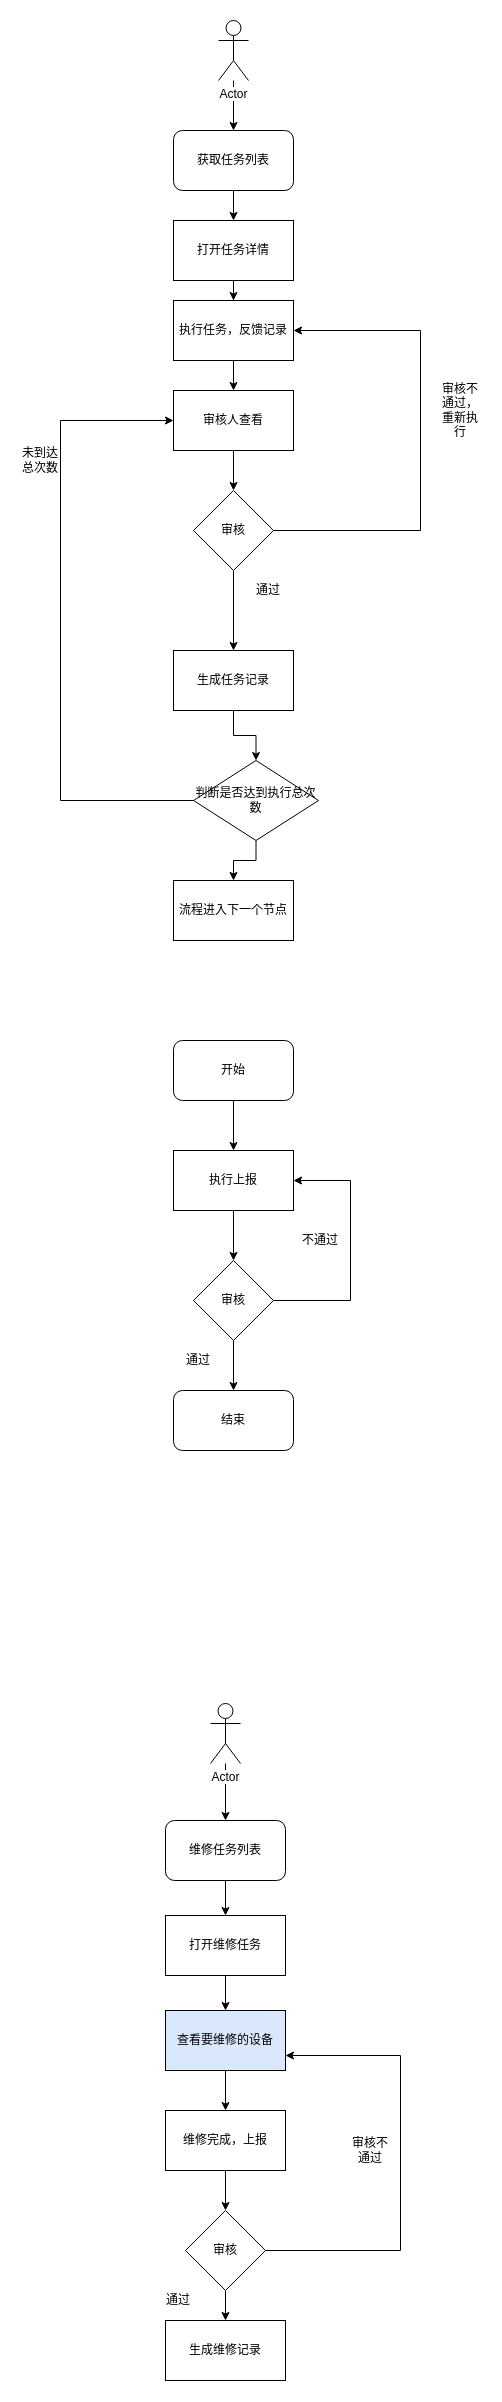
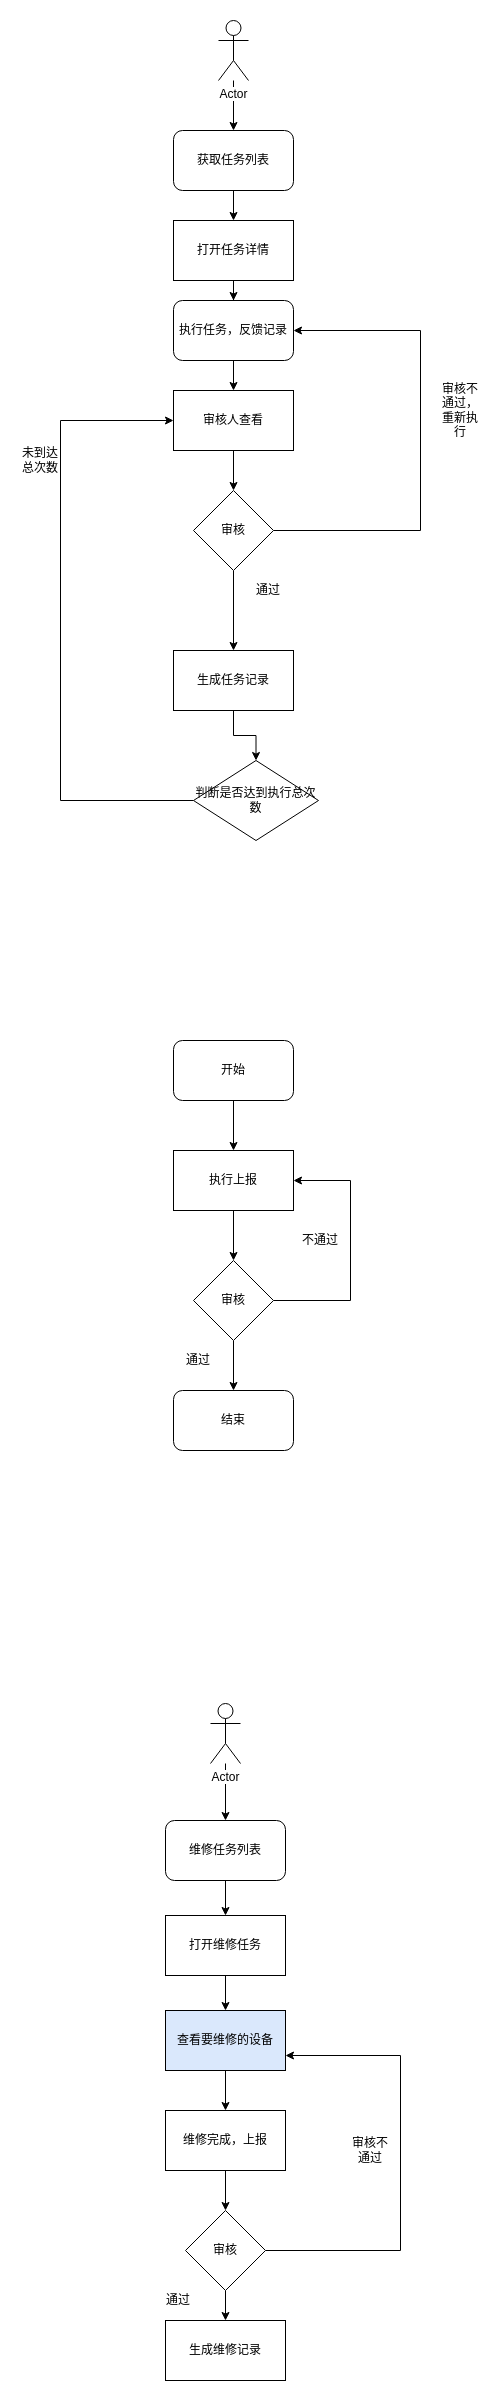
  <mxCell id="0" />
  <mxCell id="1" parent="0" />
  <mxCell id="2" style="edgeStyle=orthogonalEdgeStyle;rounded=0;orthogonalLoop=1;jettySize=auto;html=1;" edge="1" parent="1" source="3" target="7"><mxGeometry relative="1" as="geometry" /></mxCell>
  <mxCell id="3" value="获取任务列表" style="rounded=1;whiteSpace=wrap;html=1;" vertex="1" parent="1"><mxGeometry x="173" y="130" width="120" height="60" as="geometry" /></mxCell>
  <mxCell id="4" style="edgeStyle=orthogonalEdgeStyle;rounded=0;orthogonalLoop=1;jettySize=auto;html=1;entryX=0.5;entryY=0;entryDx=0;entryDy=0;" edge="1" parent="1" source="5" target="3"><mxGeometry relative="1" as="geometry" /></mxCell>
  <mxCell id="5" value="Actor" style="shape=umlActor;verticalLabelPosition=bottom;labelBackgroundColor=#ffffff;verticalAlign=top;html=1;outlineConnect=0;" vertex="1" parent="1"><mxGeometry x="218" y="20" width="30" height="60" as="geometry" /></mxCell>
  <mxCell id="6" style="edgeStyle=orthogonalEdgeStyle;rounded=0;orthogonalLoop=1;jettySize=auto;html=1;entryX=0.5;entryY=0;entryDx=0;entryDy=0;" edge="1" parent="1" source="7" target="9"><mxGeometry relative="1" as="geometry" /></mxCell>
  <mxCell id="7" value="打开任务详情" style="rounded=0;whiteSpace=wrap;html=1;" vertex="1" parent="1"><mxGeometry x="173" y="220" width="120" height="60" as="geometry" /></mxCell>
  <mxCell id="8" style="edgeStyle=orthogonalEdgeStyle;rounded=0;orthogonalLoop=1;jettySize=auto;html=1;" edge="1" parent="1" source="9" target="11"><mxGeometry relative="1" as="geometry" /></mxCell>
- <mxCell id="9" value="执行任务，反馈记录" style="rounded=0;whiteSpace=wrap;html=1;" vertex="1" parent="1"><mxGeometry x="173" y="300" width="120" height="60" as="geometry" /></mxCell>
+ <mxCell id="9" value="执行任务，反馈记录" style="whiteSpace=wrap;html=1;rounded=1;" vertex="1" parent="1"><mxGeometry x="173" y="300" width="120" height="60" as="geometry" /></mxCell>
  <mxCell id="10" style="edgeStyle=orthogonalEdgeStyle;rounded=0;orthogonalLoop=1;jettySize=auto;html=1;entryX=0.5;entryY=0;entryDx=0;entryDy=0;" edge="1" parent="1" source="11" target="14"><mxGeometry relative="1" as="geometry" /></mxCell>
  <mxCell id="11" value="审核人查看" style="rounded=0;whiteSpace=wrap;html=1;" vertex="1" parent="1"><mxGeometry x="173" y="390" width="120" height="60" as="geometry" /></mxCell>
  <mxCell id="12" style="edgeStyle=orthogonalEdgeStyle;rounded=0;orthogonalLoop=1;jettySize=auto;html=1;entryX=1;entryY=0.5;entryDx=0;entryDy=0;" edge="1" parent="1" source="14" target="9"><mxGeometry relative="1" as="geometry"><Array as="points"><mxPoint x="420" y="530" /><mxPoint x="420" y="330" /></Array></mxGeometry></mxCell>
  <mxCell id="13" style="edgeStyle=orthogonalEdgeStyle;rounded=0;orthogonalLoop=1;jettySize=auto;html=1;" edge="1" parent="1" source="14" target="22"><mxGeometry relative="1" as="geometry" /></mxCell>
  <mxCell id="14" value="审核" style="rhombus;whiteSpace=wrap;html=1;" vertex="1" parent="1"><mxGeometry x="193" y="490" width="80" height="80" as="geometry" /></mxCell>
  <mxCell id="15" value="审核不通过，重新执行" style="text;html=1;strokeColor=none;fillColor=none;align=center;verticalAlign=middle;whiteSpace=wrap;rounded=0;" vertex="1" parent="1"><mxGeometry x="440" y="400" width="40" height="20" as="geometry" /></mxCell>
  <mxCell id="16" style="edgeStyle=orthogonalEdgeStyle;rounded=0;orthogonalLoop=1;jettySize=auto;html=1;entryX=0;entryY=0.5;entryDx=0;entryDy=0;" edge="1" parent="1" source="18" target="11"><mxGeometry relative="1" as="geometry"><Array as="points"><mxPoint x="60" y="800" /><mxPoint x="60" y="420" /></Array></mxGeometry></mxCell>
- <mxCell id="17" style="edgeStyle=orthogonalEdgeStyle;rounded=0;orthogonalLoop=1;jettySize=auto;html=1;" edge="1" parent="1" source="18" target="23"><mxGeometry relative="1" as="geometry" /></mxCell>
  <mxCell id="18" value="判断是否达到执行总次数" style="rhombus;whiteSpace=wrap;html=1;" vertex="1" parent="1"><mxGeometry x="193" y="760" width="125" height="80" as="geometry" /></mxCell>
  <mxCell id="19" value="未到达总次数" style="text;html=1;strokeColor=none;fillColor=none;align=center;verticalAlign=middle;whiteSpace=wrap;rounded=0;" vertex="1" parent="1"><mxGeometry x="20" y="450" width="40" height="20" as="geometry" /></mxCell>
  <mxCell id="20" value="通过" style="text;html=1;strokeColor=none;fillColor=none;align=center;verticalAlign=middle;whiteSpace=wrap;rounded=0;" vertex="1" parent="1"><mxGeometry x="248" y="580" width="40" height="20" as="geometry" /></mxCell>
  <mxCell id="21" style="edgeStyle=orthogonalEdgeStyle;rounded=0;orthogonalLoop=1;jettySize=auto;html=1;entryX=0.5;entryY=0;entryDx=0;entryDy=0;" edge="1" parent="1" source="22" target="18"><mxGeometry relative="1" as="geometry" /></mxCell>
  <mxCell id="22" value="生成任务记录" style="rounded=0;whiteSpace=wrap;html=1;" vertex="1" parent="1"><mxGeometry x="173" y="650" width="120" height="60" as="geometry" /></mxCell>
- <mxCell id="23" value="流程进入下一个节点" style="rounded=0;whiteSpace=wrap;html=1;" vertex="1" parent="1"><mxGeometry x="173" y="880" width="120" height="60" as="geometry" /></mxCell>
  <mxCell id="24" style="edgeStyle=orthogonalEdgeStyle;rounded=0;orthogonalLoop=1;jettySize=auto;html=1;" edge="1" parent="1" source="25" target="27"><mxGeometry relative="1" as="geometry" /></mxCell>
  <mxCell id="25" value="开始" style="rounded=1;whiteSpace=wrap;html=1;" vertex="1" parent="1"><mxGeometry x="173" y="1040" width="120" height="60" as="geometry" /></mxCell>
  <mxCell id="26" style="edgeStyle=orthogonalEdgeStyle;rounded=0;orthogonalLoop=1;jettySize=auto;html=1;" edge="1" parent="1" source="27" target="30"><mxGeometry relative="1" as="geometry" /></mxCell>
  <mxCell id="27" value="执行上报" style="rounded=0;whiteSpace=wrap;html=1;" vertex="1" parent="1"><mxGeometry x="173" y="1150" width="120" height="60" as="geometry" /></mxCell>
  <mxCell id="28" style="edgeStyle=orthogonalEdgeStyle;rounded=0;orthogonalLoop=1;jettySize=auto;html=1;" edge="1" parent="1" source="30" target="31"><mxGeometry relative="1" as="geometry" /></mxCell>
  <mxCell id="29" style="edgeStyle=orthogonalEdgeStyle;rounded=0;orthogonalLoop=1;jettySize=auto;html=1;entryX=1;entryY=0.5;entryDx=0;entryDy=0;" edge="1" parent="1" source="30" target="27"><mxGeometry relative="1" as="geometry"><Array as="points"><mxPoint x="350" y="1300" /><mxPoint x="350" y="1180" /></Array></mxGeometry></mxCell>
  <mxCell id="30" value="审核" style="rhombus;whiteSpace=wrap;html=1;" vertex="1" parent="1"><mxGeometry x="193" y="1260" width="80" height="80" as="geometry" /></mxCell>
  <mxCell id="31" value="结束" style="rounded=1;whiteSpace=wrap;html=1;" vertex="1" parent="1"><mxGeometry x="173" y="1390" width="120" height="60" as="geometry" /></mxCell>
  <mxCell id="32" value="通过" style="text;html=1;strokeColor=none;fillColor=none;align=center;verticalAlign=middle;whiteSpace=wrap;rounded=0;" vertex="1" parent="1"><mxGeometry x="178" y="1350" width="40" height="20" as="geometry" /></mxCell>
  <mxCell id="33" value="不通过" style="text;html=1;strokeColor=none;fillColor=none;align=center;verticalAlign=middle;whiteSpace=wrap;rounded=0;" vertex="1" parent="1"><mxGeometry x="300" y="1230" width="40" height="20" as="geometry" /></mxCell>
  <mxCell id="34" style="edgeStyle=orthogonalEdgeStyle;rounded=0;orthogonalLoop=1;jettySize=auto;html=1;" edge="1" parent="1" source="35" target="37"><mxGeometry relative="1" as="geometry" /></mxCell>
  <mxCell id="35" value="Actor" style="shape=umlActor;verticalLabelPosition=bottom;labelBackgroundColor=#ffffff;verticalAlign=top;html=1;outlineConnect=0;" vertex="1" parent="1"><mxGeometry x="210" y="1703" width="30" height="60" as="geometry" /></mxCell>
  <mxCell id="36" style="edgeStyle=orthogonalEdgeStyle;rounded=0;orthogonalLoop=1;jettySize=auto;html=1;entryX=0.5;entryY=0;entryDx=0;entryDy=0;" edge="1" parent="1" source="37" target="39"><mxGeometry relative="1" as="geometry" /></mxCell>
  <mxCell id="37" value="维修任务列表" style="rounded=1;whiteSpace=wrap;html=1;" vertex="1" parent="1"><mxGeometry x="165" y="1820" width="120" height="60" as="geometry" /></mxCell>
  <mxCell id="38" style="edgeStyle=orthogonalEdgeStyle;rounded=0;orthogonalLoop=1;jettySize=auto;html=1;" edge="1" parent="1" source="39" target="41"><mxGeometry relative="1" as="geometry" /></mxCell>
  <mxCell id="39" value="打开维修任务" style="rounded=0;whiteSpace=wrap;html=1;" vertex="1" parent="1"><mxGeometry x="165" y="1915" width="120" height="60" as="geometry" /></mxCell>
  <mxCell id="40" style="edgeStyle=orthogonalEdgeStyle;rounded=0;orthogonalLoop=1;jettySize=auto;html=1;" edge="1" parent="1" source="41" target="43"><mxGeometry relative="1" as="geometry" /></mxCell>
  <mxCell id="41" value="查看要维修的设备" style="rounded=0;whiteSpace=wrap;html=1;fillColor=#dae8fc;" vertex="1" parent="1"><mxGeometry x="165" y="2010" width="120" height="60" as="geometry" /></mxCell>
  <mxCell id="42" style="edgeStyle=orthogonalEdgeStyle;rounded=0;orthogonalLoop=1;jettySize=auto;html=1;" edge="1" parent="1" source="43" target="46"><mxGeometry relative="1" as="geometry" /></mxCell>
  <mxCell id="43" value="维修完成，上报" style="rounded=0;whiteSpace=wrap;html=1;" vertex="1" parent="1"><mxGeometry x="165" y="2110" width="120" height="60" as="geometry" /></mxCell>
  <mxCell id="44" style="edgeStyle=orthogonalEdgeStyle;rounded=0;orthogonalLoop=1;jettySize=auto;html=1;" edge="1" parent="1" source="46" target="47"><mxGeometry relative="1" as="geometry" /></mxCell>
  <mxCell id="45" style="edgeStyle=orthogonalEdgeStyle;rounded=0;orthogonalLoop=1;jettySize=auto;html=1;entryX=1;entryY=0.75;entryDx=0;entryDy=0;" edge="1" parent="1" source="46" target="41"><mxGeometry relative="1" as="geometry"><Array as="points"><mxPoint x="400" y="2250" /><mxPoint x="400" y="2055" /></Array></mxGeometry></mxCell>
  <mxCell id="46" value="审核" style="rhombus;whiteSpace=wrap;html=1;" vertex="1" parent="1"><mxGeometry x="185" y="2210" width="80" height="80" as="geometry" /></mxCell>
  <mxCell id="47" value="生成维修记录" style="rounded=0;whiteSpace=wrap;html=1;" vertex="1" parent="1"><mxGeometry x="165" y="2320" width="120" height="60" as="geometry" /></mxCell>
  <mxCell id="48" value="审核不通过" style="text;html=1;strokeColor=none;fillColor=none;align=center;verticalAlign=middle;whiteSpace=wrap;rounded=0;" vertex="1" parent="1"><mxGeometry x="350" y="2140" width="40" height="20" as="geometry" /></mxCell>
  <mxCell id="49" value="通过" style="text;html=1;strokeColor=none;fillColor=none;align=center;verticalAlign=middle;whiteSpace=wrap;rounded=0;" vertex="1" parent="1"><mxGeometry x="158" y="2290" width="40" height="20" as="geometry" /></mxCell>
